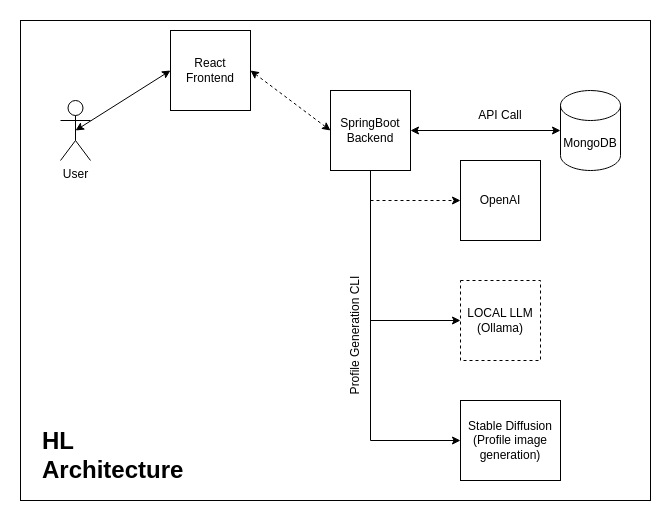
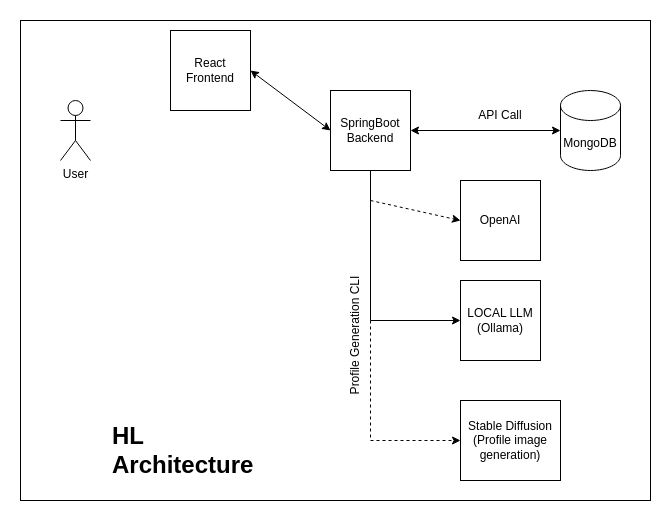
  <mxCell id="0" />
  <mxCell id="1" parent="0" />
  <mxCell id="2" value="" style="rounded=0;whiteSpace=wrap;html=1;fillColor=none;" vertex="1" parent="1"><mxGeometry x="20" y="20" width="630" height="480" as="geometry" /></mxCell>
  <mxCell id="3" value="React Frontend" style="whiteSpace=wrap;html=1;aspect=fixed;" vertex="1" parent="1"><mxGeometry x="170" y="30" width="80" height="80" as="geometry" /></mxCell>
  <mxCell id="4" value="SpringBoot Backend" style="whiteSpace=wrap;html=1;aspect=fixed;" vertex="1" parent="1"><mxGeometry x="330" y="90" width="80" height="80" as="geometry" /></mxCell>
- <mxCell id="5" value="" style="endArrow=classic;startArrow=classic;html=1;rounded=0;exitX=1;exitY=0.5;exitDx=0;exitDy=0;entryX=0;entryY=0.5;entryDx=0;entryDy=0;dashed=1;" edge="1" parent="1" source="3" target="4"><mxGeometry width="50" height="50" relative="1" as="geometry"><mxPoint x="530" y="390" as="sourcePoint" /><mxPoint x="580" y="340" as="targetPoint" /></mxGeometry></mxCell>
+ <mxCell id="5" value="" style="endArrow=classic;startArrow=classic;html=1;rounded=0;exitX=1;exitY=0.5;exitDx=0;exitDy=0;entryX=0;entryY=0.5;entryDx=0;entryDy=0;" edge="1" parent="1" source="3" target="4"><mxGeometry width="50" height="50" relative="1" as="geometry"><mxPoint x="530" y="390" as="sourcePoint" /><mxPoint x="580" y="340" as="targetPoint" /></mxGeometry></mxCell>
  <mxCell id="6" value="MongoDB" style="shape=cylinder3;whiteSpace=wrap;html=1;boundedLbl=1;backgroundOutline=1;size=15;" vertex="1" parent="1"><mxGeometry x="560" y="90" width="60" height="80" as="geometry" /></mxCell>
  <mxCell id="7" value="" style="endArrow=classic;startArrow=classic;html=1;rounded=0;entryX=0;entryY=0.5;entryDx=0;entryDy=0;entryPerimeter=0;exitX=1;exitY=0.5;exitDx=0;exitDy=0;" edge="1" parent="1" source="4" target="6"><mxGeometry width="50" height="50" relative="1" as="geometry"><mxPoint x="530" y="390" as="sourcePoint" /><mxPoint x="580" y="340" as="targetPoint" /></mxGeometry></mxCell>
  <mxCell id="8" value="User" style="shape=umlActor;verticalLabelPosition=bottom;verticalAlign=top;html=1;outlineConnect=0;" vertex="1" parent="1"><mxGeometry x="60" y="100" width="30" height="60" as="geometry" /></mxCell>
- <mxCell id="9" value="OpenAI" style="whiteSpace=wrap;html=1;aspect=fixed;" vertex="1" parent="1"><mxGeometry x="460" y="160" width="80" height="80" as="geometry" /></mxCell>
- <mxCell id="10" value="LOCAL LLM (Oll&lt;span style=&quot;background-color: initial;&quot;&gt;ama)&lt;/span&gt;" style="whiteSpace=wrap;html=1;aspect=fixed;dashed=1;" vertex="1" parent="1"><mxGeometry x="460" y="280" width="80" height="80" as="geometry" /></mxCell>
+ <mxCell id="9" value="OpenAI" style="whiteSpace=wrap;html=1;aspect=fixed;" vertex="1" parent="1"><mxGeometry x="460" y="180" width="80" height="80" as="geometry" /></mxCell>
+ <mxCell id="10" value="LOCAL LLM (Oll&lt;span style=&quot;background-color: initial;&quot;&gt;ama)&lt;/span&gt;" style="whiteSpace=wrap;html=1;aspect=fixed;" vertex="1" parent="1"><mxGeometry x="460" y="280" width="80" height="80" as="geometry" /></mxCell>
  <mxCell id="11" value="" style="endArrow=classic;html=1;rounded=0;exitX=0.5;exitY=1;exitDx=0;exitDy=0;entryX=0;entryY=0.5;entryDx=0;entryDy=0;dashed=1;" edge="1" parent="1" source="4" target="9"><mxGeometry width="50" height="50" relative="1" as="geometry"><mxPoint x="230" y="270" as="sourcePoint" /><mxPoint x="280" y="220" as="targetPoint" /><Array as="points"><mxPoint x="370" y="200" /></Array></mxGeometry></mxCell>
  <mxCell id="12" value="" style="endArrow=classic;html=1;rounded=0;exitX=0.5;exitY=1;exitDx=0;exitDy=0;entryX=0;entryY=0.5;entryDx=0;entryDy=0;" edge="1" parent="1" source="4" target="10"><mxGeometry width="50" height="50" relative="1" as="geometry"><mxPoint x="370" y="360" as="sourcePoint" /><mxPoint x="420" y="310" as="targetPoint" /><Array as="points"><mxPoint x="370" y="320" /></Array></mxGeometry></mxCell>
  <mxCell id="13" value="Stable Diffusion (Profile image generation)" style="whiteSpace=wrap;html=1;aspect=fixed;" vertex="1" parent="1"><mxGeometry x="460" y="400" width="100" height="80" as="geometry" /></mxCell>
- <mxCell id="14" value="" style="endArrow=classic;html=1;rounded=0;exitX=0.5;exitY=1;exitDx=0;exitDy=0;entryX=0;entryY=0.5;entryDx=0;entryDy=0;" edge="1" parent="1" source="4" target="13"><mxGeometry width="50" height="50" relative="1" as="geometry"><mxPoint x="370" y="360" as="sourcePoint" /><mxPoint x="420" y="310" as="targetPoint" /><Array as="points"><mxPoint x="370" y="440" /></Array></mxGeometry></mxCell>
- <mxCell id="15" value="" style="endArrow=classic;startArrow=classic;html=1;rounded=0;exitX=0.5;exitY=0.5;exitDx=0;exitDy=0;exitPerimeter=0;entryX=0;entryY=0.5;entryDx=0;entryDy=0;" edge="1" parent="1" source="8" target="3"><mxGeometry width="50" height="50" relative="1" as="geometry"><mxPoint x="370" y="360" as="sourcePoint" /><mxPoint x="420" y="310" as="targetPoint" /></mxGeometry></mxCell>
+ <mxCell id="14" value="" style="endArrow=classic;html=1;rounded=0;exitX=0.5;exitY=1;exitDx=0;exitDy=0;entryX=0;entryY=0.5;entryDx=0;entryDy=0;dashed=1;" edge="1" parent="1" source="4" target="13"><mxGeometry width="50" height="50" relative="1" as="geometry"><mxPoint x="370" y="360" as="sourcePoint" /><mxPoint x="420" y="310" as="targetPoint" /><Array as="points"><mxPoint x="370" y="440" /></Array></mxGeometry></mxCell>
  <mxCell id="16" value="API Call" style="text;html=1;align=center;verticalAlign=middle;whiteSpace=wrap;rounded=0;" vertex="1" parent="1"><mxGeometry x="470" y="100" width="60" height="30" as="geometry" /></mxCell>
  <mxCell id="17" value="Profile Generation CLI" style="text;html=1;align=center;verticalAlign=middle;whiteSpace=wrap;rounded=0;rotation=-90;" vertex="1" parent="1"><mxGeometry x="270" y="320" width="170" height="30" as="geometry" /></mxCell>
  <mxCell id="18" style="edgeStyle=orthogonalEdgeStyle;rounded=0;orthogonalLoop=1;jettySize=auto;html=1;exitX=0.5;exitY=1;exitDx=0;exitDy=0;" edge="1" parent="1" source="2" target="2"><mxGeometry relative="1" as="geometry" /></mxCell>
- <mxCell id="19" value="&lt;h1 style=&quot;margin-top: 0px;&quot;&gt;HL Architecture&lt;/h1&gt;" style="text;html=1;whiteSpace=wrap;overflow=hidden;rounded=0;" vertex="1" parent="1"><mxGeometry x="40" y="420" width="180" height="60" as="geometry" /></mxCell>
+ <mxCell id="19" value="&lt;h1 style=&quot;margin-top: 0px;&quot;&gt;HL Architecture&lt;/h1&gt;" style="text;html=1;whiteSpace=wrap;overflow=hidden;rounded=0;" vertex="1" parent="1"><mxGeometry x="110" y="415" width="180" height="60" as="geometry" /></mxCell>
